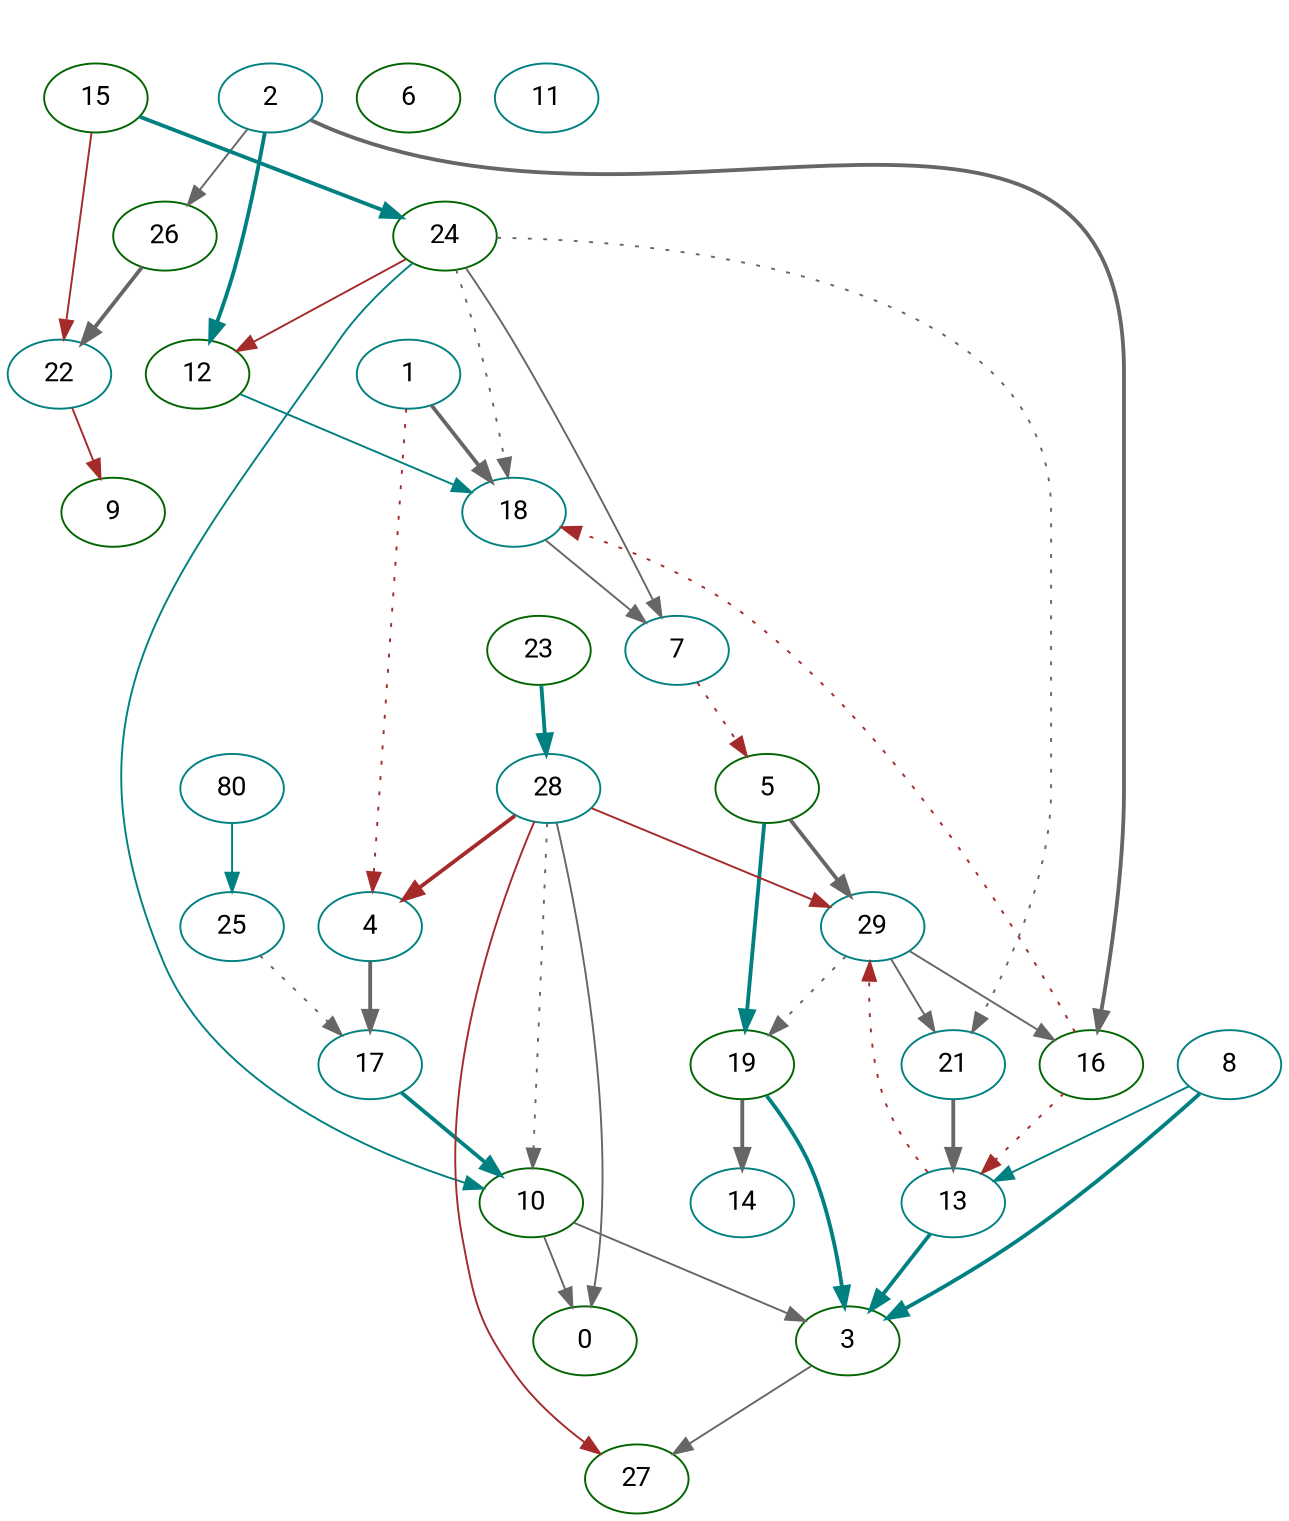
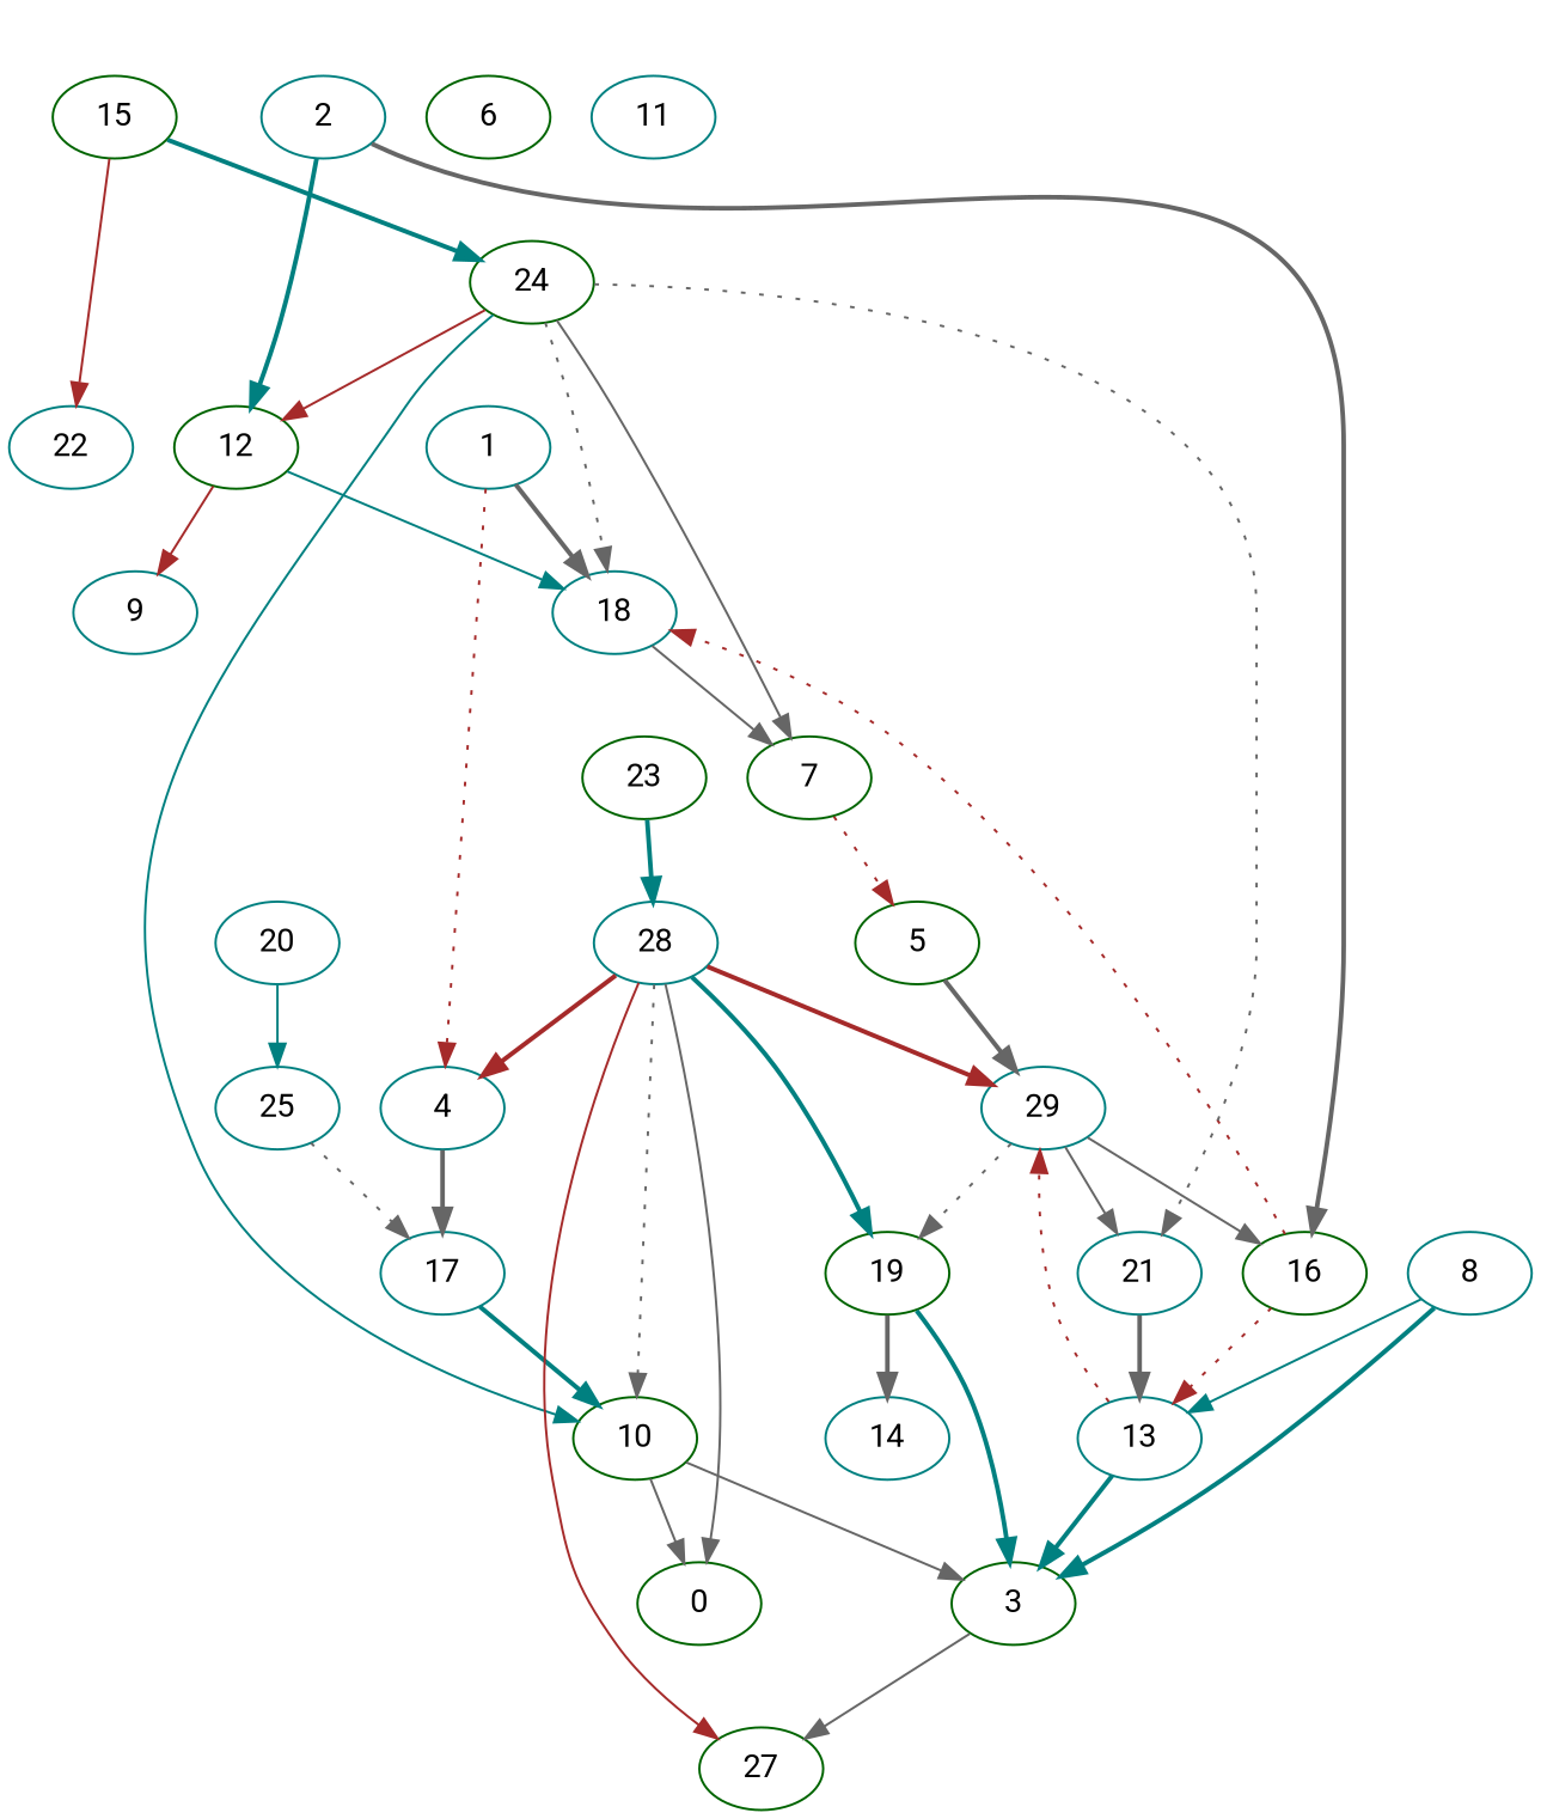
  digraph {
    fontname=Roboto
    node [color=teal fontname=Roboto]
    edge [color=gray40 fontname=Roboto style=solid]
    1
    4
    18
    17
-   7
+   7 [color=darkgreen]
    12 [color=darkgreen]
    2
    16 [color=darkgreen]
-   26 [color=darkgreen]
    13
    22
    3 [color=darkgreen]
    27 [color=darkgreen]
    10 [color=darkgreen]
    5 [color=darkgreen]
    29
    19 [color=darkgreen]
    21
    6 [color=darkgreen]
    8
    0 [color=darkgreen]
    11
    15 [color=darkgreen]
    24 [color=darkgreen]
-   9 [color=darkgreen]
+   9
    14
-   20 [label=80]
+   20
    25
    23 [color=darkgreen]
    28
    1 -> 4 [color=brown style=dotted]
    1 -> 18 [style=bold]
    4 -> 17 [style=bold]
    18 -> 7
    17 -> 10 [color=teal style=bold]
    7 -> 5 [color=brown style=dotted]
    12 -> 18 [color=teal]
    2 -> 12 [color=teal style=bold]
    2 -> 16 [style=bold]
-   2 -> 26
    16 -> 18 [color=brown style=dotted]
    16 -> 13 [color=brown style=dotted]
-   26 -> 22 [style=bold]
    13 -> 3 [color=teal style=bold]
    13 -> 29 [color=brown style=dotted]
-   22 -> 9 [color=brown]
+   12 -> 9 [color=brown]
    3 -> 27
    10 -> 3
    10 -> 0
    5 -> 29 [style=bold]
    29 -> 16
    29 -> 19 [style=dotted]
    29 -> 21
    19 -> 3 [color=teal style=bold]
    19 -> 14 [style=bold]
    21 -> 13 [style=bold]
    8 -> 13 [color=teal]
    8 -> 3 [color=teal style=bold]
    15 -> 22 [color=brown]
    15 -> 24 [color=teal style=bold]
    24 -> 18 [style=dotted]
    24 -> 7
    24 -> 12 [color=brown]
    24 -> 10 [color=teal]
    24 -> 21 [style=dotted]
    20 -> 25 [color=teal]
    25 -> 17 [style=dotted]
    23 -> 28 [color=teal style=bold]
    28 -> 4 [color=brown style=bold]
    28 -> 27 [color=brown]
    28 -> 10 [style=dotted]
-   28 -> 29 [color=brown]
-   5 -> 19 [color=teal style=bold]
+   28 -> 29 [color=brown style=bold]
+   28 -> 19 [color=teal style=bold]
    28 -> 0
  }
